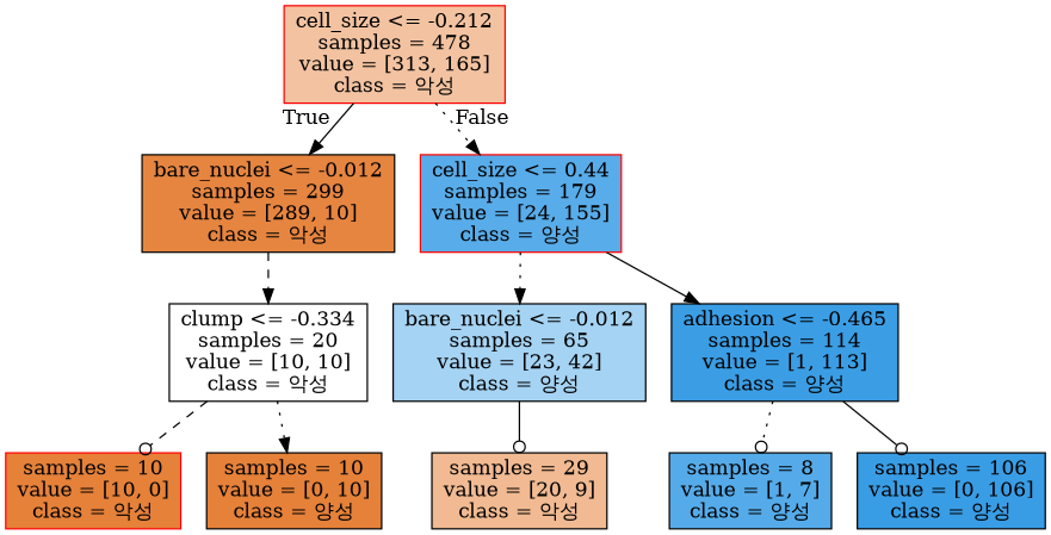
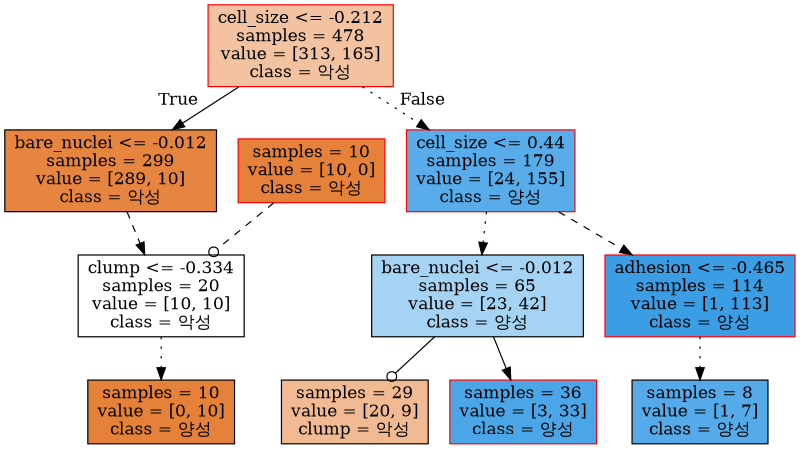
  digraph {
    node [color=black fillcolor="#e58139" shape=box style=filled]
    edge [arrowhead=normal style=solid]
    n1 [color=red fillcolor="#f3c3a1" label="cell_size <= -0.212\nsamples = 478\nvalue = [313, 165]\nclass = 악성"]
    n2 [fillcolor="#e68540" label="bare_nuclei <= -0.012\nsamples = 299\nvalue = [289, 10]\nclass = 악성"]
    n3 [color=red fillcolor="#58ace9" label="cell_size <= 0.44\nsamples = 179\nvalue = [24, 155]\nclass = 양성"]
    n4 [fillcolor="#ffffff" label="clump <= -0.334\nsamples = 20\nvalue = [10, 10]\nclass = 악성"]
    n5 [fillcolor="#a5d3f3" label="bare_nuclei <= -0.012\nsamples = 65\nvalue = [23, 42]\nclass = 양성"]
-   n6 [fillcolor="#3b9ee5" label="adhesion <= -0.465\nsamples = 114\nvalue = [1, 113]\nclass = 양성"]
+   n6 [color=red fillcolor="#3b9ee5" label="adhesion <= -0.465\nsamples = 114\nvalue = [1, 113]\nclass = 양성"]
    n7 [color=red label="samples = 10\nvalue = [10, 0]\nclass = 악성"]
    n8 [label="samples = 10\nvalue = [0, 10]\nclass = 양성"]
-   n9 [fillcolor="#f1ba92" label="samples = 29\nvalue = [20, 9]\nclass = 악성"]
+   n9 [fillcolor="#f1ba92" label="samples = 29\nvalue = [20, 9]\nclump = 악성"]
+   n10 [color=red fillcolor="#4ba6e7" label="samples = 36\nvalue = [3, 33]\nclass = 양성"]
    n11 [fillcolor="#55abe9" label="samples = 8\nvalue = [1, 7]\nclass = 양성"]
-   n12 [fillcolor="#399de5" label="samples = 106\nvalue = [0, 106]\nclass = 양성"]
    n1 -> n2 [headlabel=True labelangle=45 labeldistance=2.5]
    n1 -> n3 [headlabel=False labelangle=-45 labeldistance=2.5 style=dotted]
    n2 -> n4 [style=dashed]
    n3 -> n5 [style=dotted]
-   n3 -> n6
-   n4 -> n7 [arrowhead=odot style=dashed]
+   n3 -> n6 [style=dashed]
+   n7 -> n4 [arrowhead=odot style=dashed]
    n4 -> n8 [style=dotted]
    n5 -> n9 [arrowhead=odot]
-   n6 -> n11 [arrowhead=odot style=dotted]
-   n6 -> n12 [arrowhead=odot]
+   n5 -> n10
+   n6 -> n11 [style=dotted]
  }
